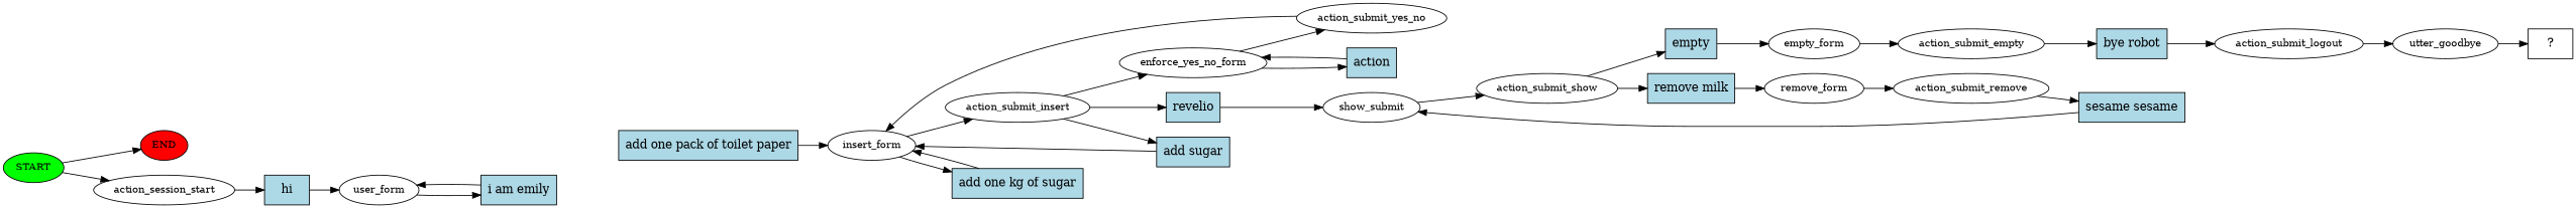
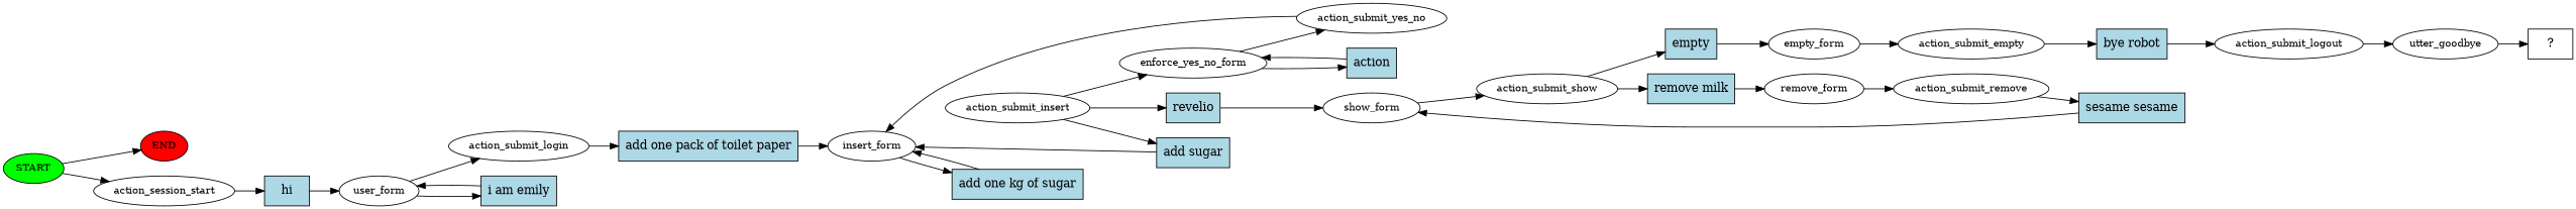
  digraph {
    rankdir=LR
    node [fontsize=12]
    n1 [fillcolor=green label=START style=filled]
    n2 [fillcolor=red label=END style=filled]
    n3 [label=action_session_start]
    n4 [fillcolor=lightblue label=hi shape=rect style=filled fontsize=""]
    n5 [label=user_form]
+   n6 [label=action_submit_login]
    n7 [fillcolor=lightblue label="i am emily" shape=rect style=filled fontsize=""]
    n8 [fillcolor=lightblue label="add one pack of toilet paper" shape=rect style=filled fontsize=""]
    n9 [label=insert_form]
    n10 [label=action_submit_insert]
    n11 [fillcolor=lightblue label="add one kg of sugar" shape=rect style=filled fontsize=""]
    n12 [label=enforce_yes_no_form]
    n13 [fillcolor=lightblue label="add sugar" shape=rect style=filled fontsize=""]
    n14 [fillcolor=lightblue label=revelio shape=rect style=filled fontsize=""]
    n15 [label=action_submit_yes_no]
    n16 [fillcolor=lightblue label=action shape=rect style=filled fontsize=""]
-   n17 [label=show_submit]
+   n17 [label=show_form]
    n18 [label=action_submit_show]
    n19 [fillcolor=lightblue label="remove milk" shape=rect style=filled fontsize=""]
    n20 [fillcolor=lightblue label=empty shape=rect style=filled fontsize=""]
    n21 [label=remove_form]
    n22 [label=empty_form]
    n23 [label=action_submit_remove]
    n24 [fillcolor=lightblue label="sesame sesame" shape=rect style=filled fontsize=""]
    n25 [label=action_submit_empty]
    n26 [fillcolor=lightblue label="bye robot" shape=rect style=filled fontsize=""]
    n27 [label=action_submit_logout]
    n28 [label=utter_goodbye]
    n29 [label="  ?  " shape=rect fontsize=""]
    n1 -> n2
    n1 -> n3
    n3 -> n4
    n4 -> n5
+   n5 -> n6
    n5 -> n7
+   n6 -> n8
    n7 -> n5
    n8 -> n9
-   n9 -> n10
    n9 -> n11
    n10 -> n12
    n10 -> n13
    n10 -> n14
    n11 -> n9
    n12 -> n15
    n12 -> n16
    n13 -> n9
    n14 -> n17
    n15 -> n9
    n16 -> n12
    n17 -> n18
    n18 -> n19
    n18 -> n20
    n19 -> n21
    n20 -> n22
    n21 -> n23
    n22 -> n25
    n23 -> n24
    n24 -> n17
    n25 -> n26
    n26 -> n27
    n27 -> n28
    n28 -> n29
  }
